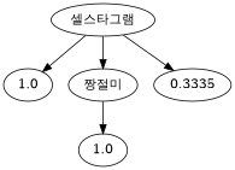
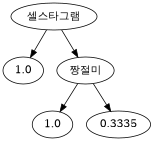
  digraph {
    n1 [label="셀스타그램"]
    n2 [label=1.0]
    n3 [label="짱절미"]
    n4 [label=1.0]
    n5 [label=0.3335]
    n1 -> n2
    n1 -> n3
    n3 -> n4
-   n1 -> n5
+   n3 -> n5
  }
